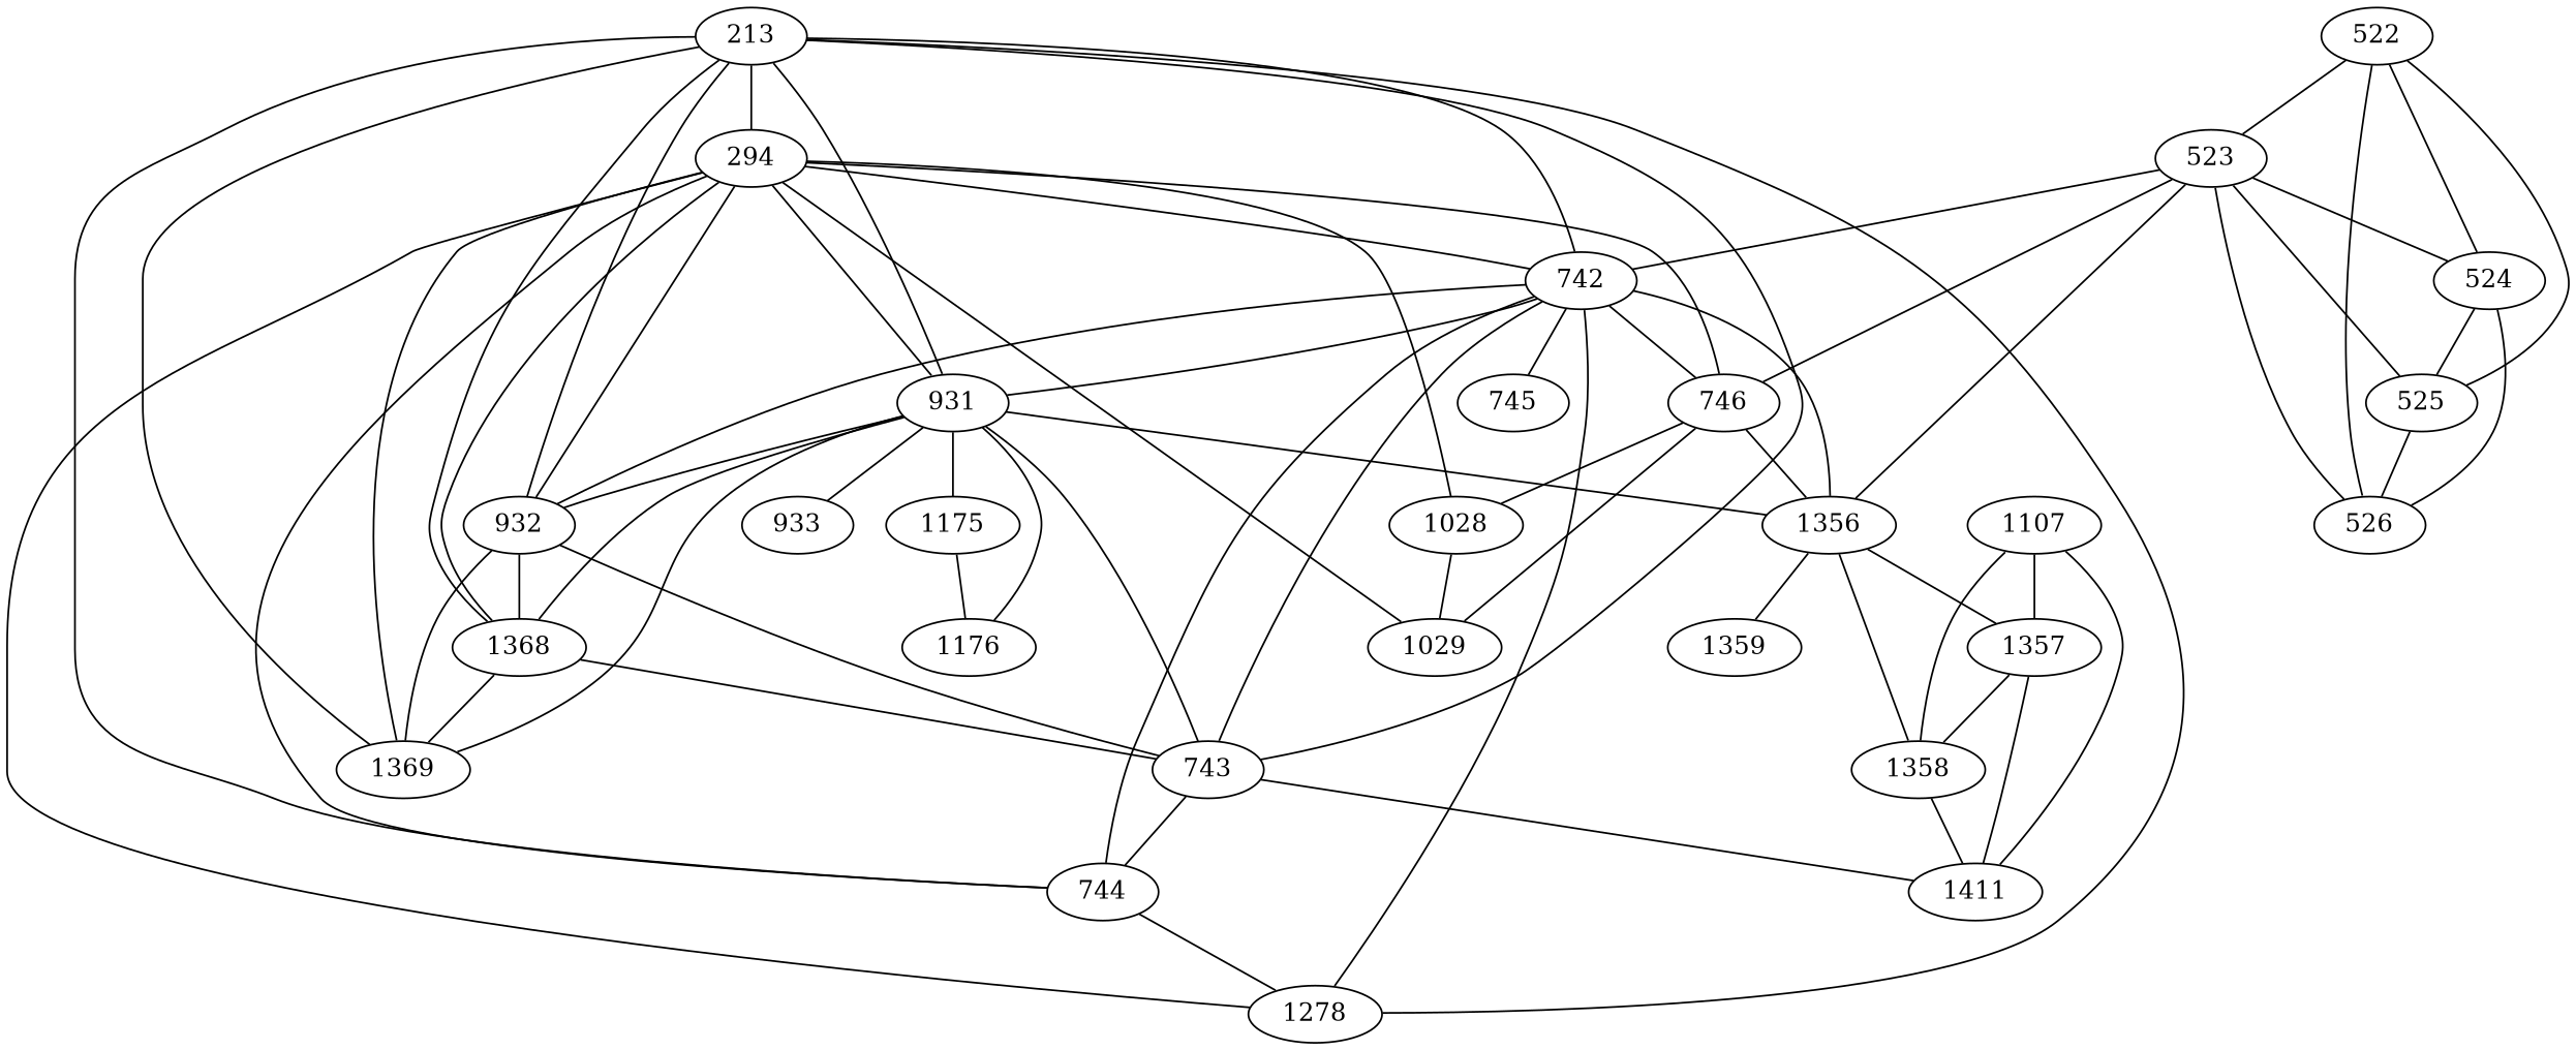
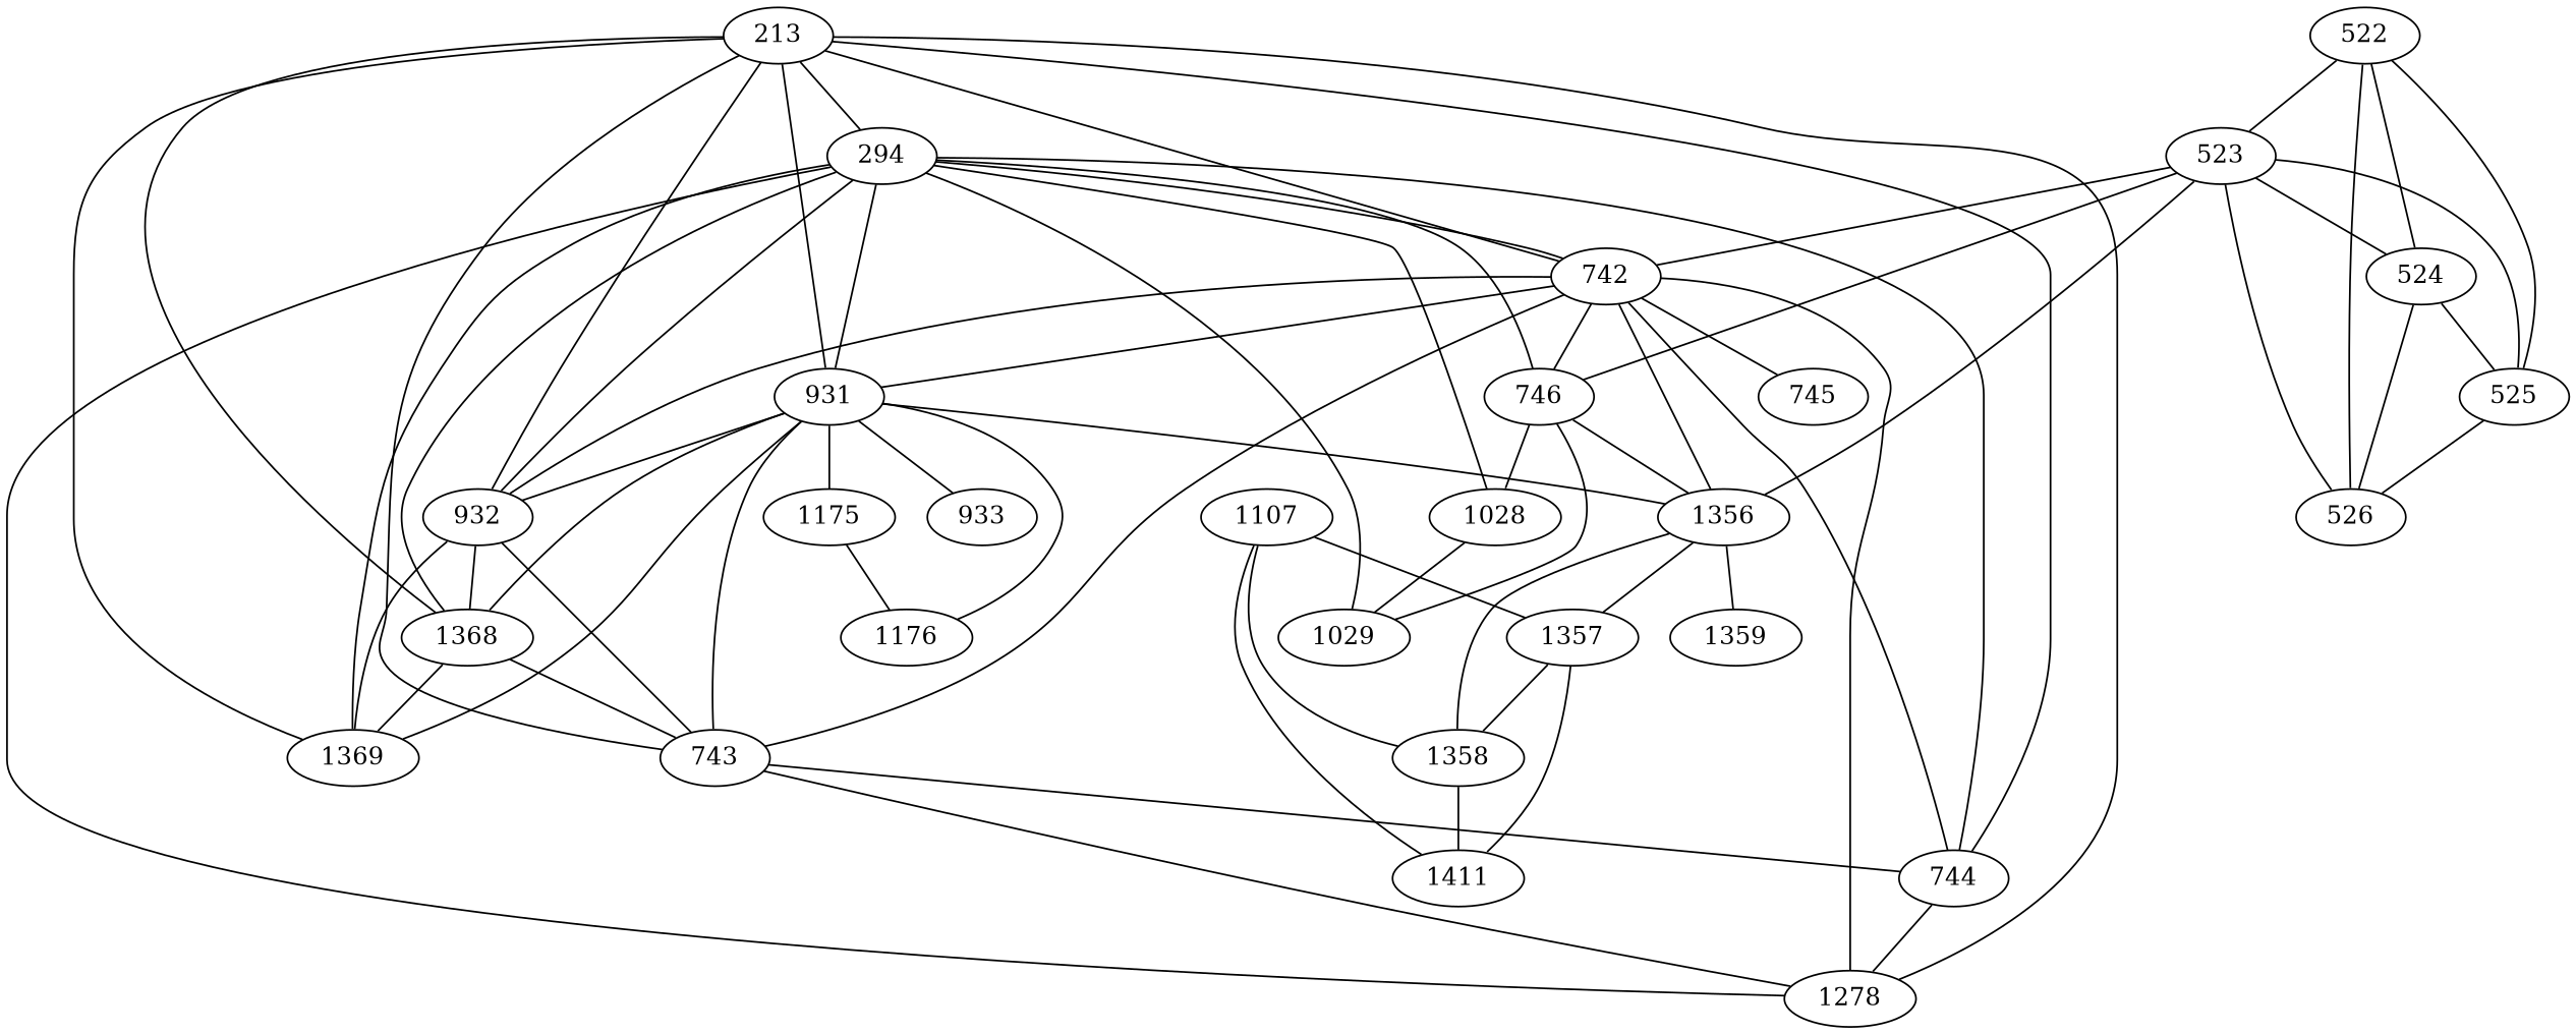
  graph {
    splines=true
    node [shape=ellipse]
    n1 [height=0.3 label=523 width=0.3]
    n2 [height=0.3 label=742 width=0.3]
    n3 [height=0.3 label=746 width=0.3]
    n4 [height=0.3 label=524 width=0.3]
    n5 [height=0.3 label=525 width=0.3]
    n6 [height=0.3 label=526 width=0.3]
    n7 [height=0.3 label=1356 width=0.3]
    n8 [height=0.3 label=931 width=0.3]
    n9 [height=0.3 label=743 width=0.3]
    n10 [height=0.3 label=744 width=0.3]
    n11 [height=0.3 label=745 width=0.3]
    n12 [height=0.3 label=932 width=0.3]
    n13 [height=0.3 label=1278 width=0.3]
    n14 [height=0.3 label=1028 width=0.3]
    n15 [height=0.3 label=1029 width=0.3]
    n16 [height=0.3 label=1357 width=0.3]
    n17 [height=0.3 label=1358 width=0.3]
    n18 [height=0.3 label=1359 width=0.3]
    n19 [height=0.3 label=933 width=0.3]
    n20 [height=0.3 label=1175 width=0.3]
    n21 [height=0.3 label=1176 width=0.3]
    n22 [height=0.3 label=1368 width=0.3]
    n23 [height=0.3 label=1369 width=0.3]
    n24 [height=0.3 label=1411 width=0.3]
    n25 [height=0.3 label=522 width=0.3]
    n26 [height=0.3 label=213 width=0.3]
    n27 [height=0.3 label=294 width=0.3]
    n28 [height=0.3 label=1107 width=0.3]
    n1 -- n2
    n1 -- n3
    n1 -- n4
    n1 -- n5
    n1 -- n6
    n1 -- n7
    n2 -- n3
    n2 -- n7
    n2 -- n8
    n2 -- n9
    n2 -- n10
    n2 -- n11
    n2 -- n12
    n2 -- n13
    n3 -- n7
    n3 -- n14
    n3 -- n15
    n4 -- n5
    n4 -- n6
    n5 -- n6
    n7 -- n16
    n7 -- n17
    n7 -- n18
    n8 -- n7
    n8 -- n12
    n8 -- n19
    n8 -- n20
    n8 -- n21
    n8 -- n22
    n8 -- n23
    n9 -- n8
    n9 -- n10
    n9 -- n12
-   n9 -- n24
+   n9 -- n13
    n10 -- n13
    n12 -- n22
    n12 -- n23
    n14 -- n15
    n16 -- n17
    n16 -- n24
    n17 -- n24
    n20 -- n21
    n22 -- n9
    n22 -- n23
    n25 -- n1
    n25 -- n4
    n25 -- n5
    n25 -- n6
    n26 -- n2
    n26 -- n8
    n26 -- n9
    n26 -- n10
    n26 -- n12
    n26 -- n13
    n26 -- n22
    n26 -- n23
    n26 -- n27
    n27 -- n2
    n27 -- n3
    n27 -- n8
    n27 -- n10
    n27 -- n12
    n27 -- n13
    n27 -- n14
    n27 -- n15
    n27 -- n22
    n27 -- n23
    n28 -- n16
    n28 -- n17
    n28 -- n24
  }
